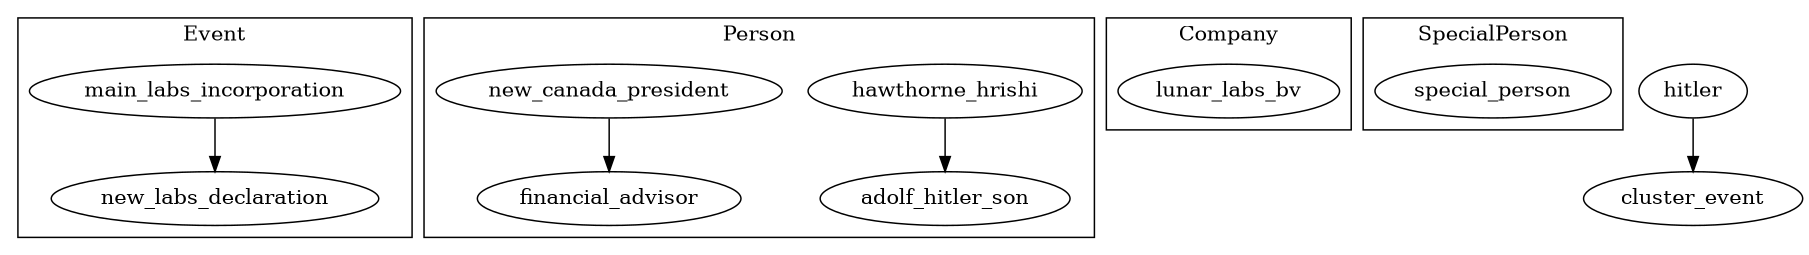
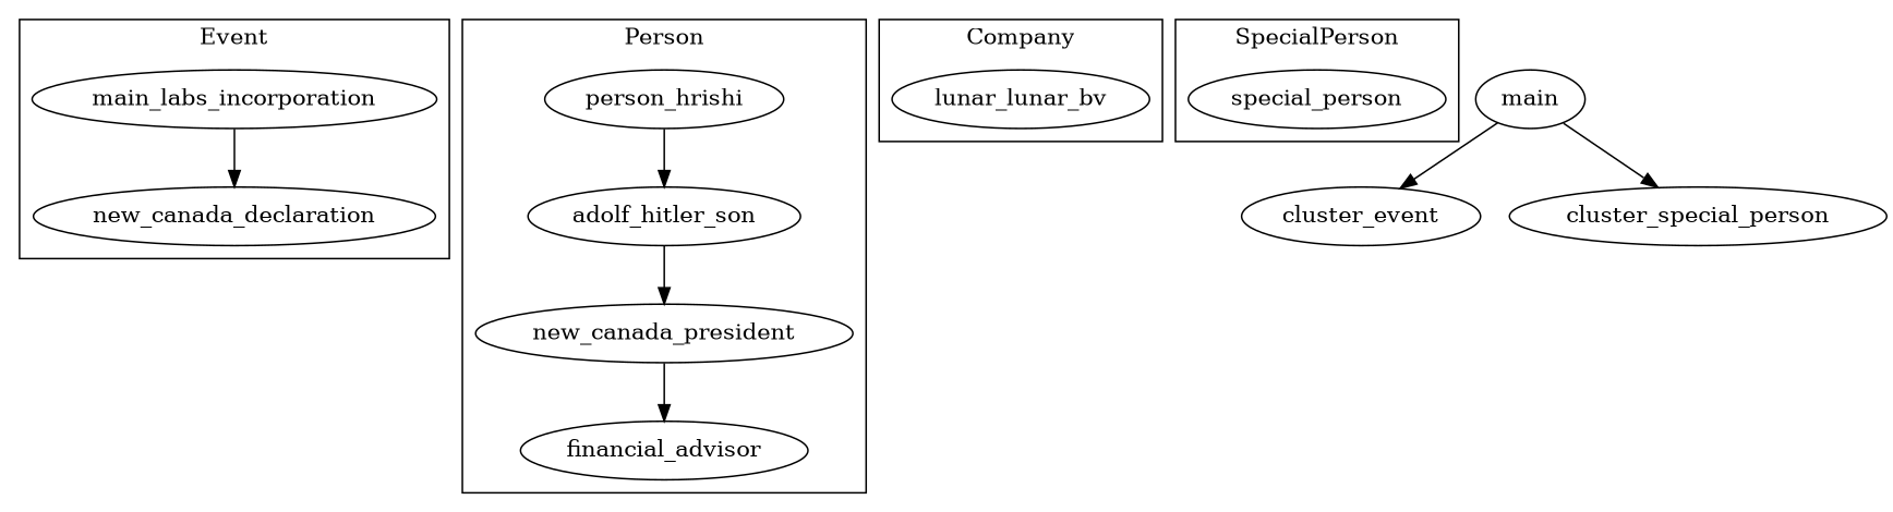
  digraph {
    rankdir=TB
    n1 [label=main_labs_incorporation]
-   new_canada_declaration [label=new_labs_declaration]
-   hawthorne_hrishi
+   new_canada_declaration
+   hawthorne_hrishi [label=person_hrishi]
    adolf_hitler_son
    new_canada_president
    financial_advisor
-   lunar_labs_bv
+   lunar_labs_bv [label=lunar_lunar_bv]
    special_person
-   main [label=hitler]
+   main
    cluster_event
+   cluster_special_person
    subgraph cluster_1 {
      label=Event
      n1
      new_canada_declaration
    }
    subgraph cluster_2 {
      label=Person
      hawthorne_hrishi
      adolf_hitler_son
      new_canada_president
      financial_advisor
    }
    subgraph cluster_3 {
      label=Company
      lunar_labs_bv
    }
    subgraph cluster_4 {
      label=SpecialPerson
      special_person
    }
    n1 -> new_canada_declaration
    hawthorne_hrishi -> adolf_hitler_son
+   adolf_hitler_son -> new_canada_president
    new_canada_president -> financial_advisor
    main -> cluster_event
+   main -> cluster_special_person
  }
